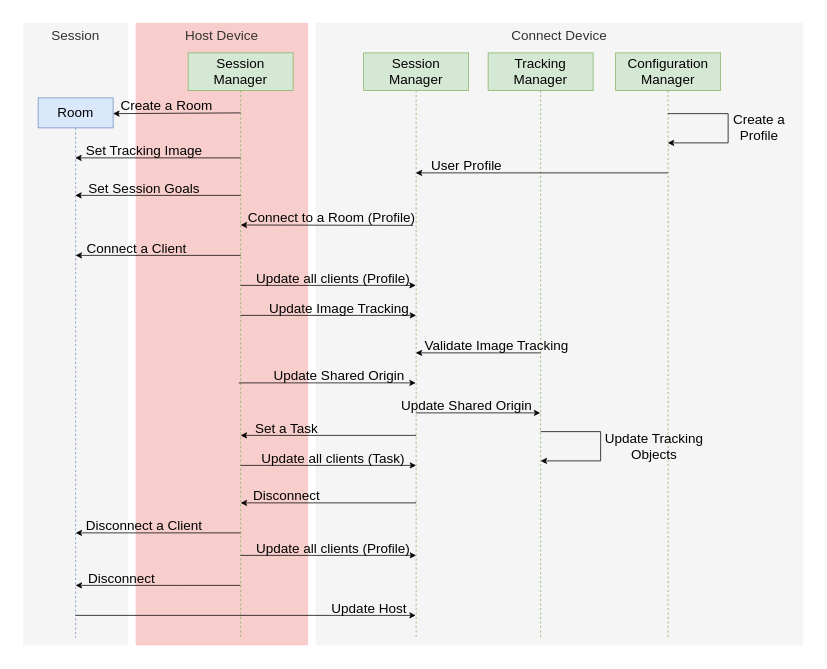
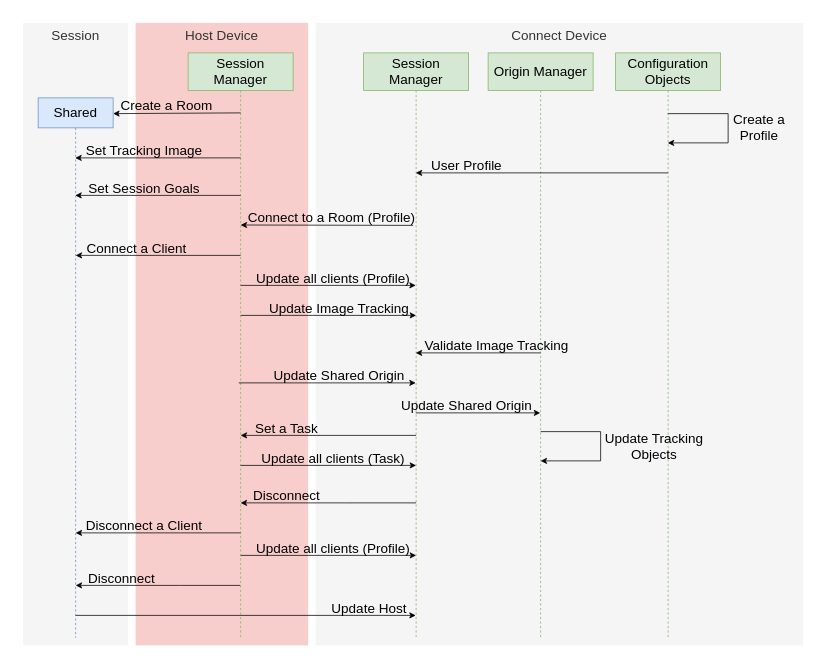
  <mxCell id="0" />
  <mxCell id="1" parent="0" />
  <mxCell id="2" value="" style="rounded=0;whiteSpace=wrap;html=1;strokeColor=none;" vertex="1" parent="1"><mxGeometry x="20" y="20" width="1060" height="850" as="geometry" /></mxCell>
  <mxCell id="3" value="Connect Device" style="rounded=0;whiteSpace=wrap;html=1;verticalAlign=top;fontSize=18;fillColor=#f5f5f5;fontColor=#333333;strokeColor=none;" vertex="1" parent="1"><mxGeometry x="420" y="30" width="650" height="830" as="geometry" /></mxCell>
  <mxCell id="4" value="Host Device" style="rounded=0;whiteSpace=wrap;html=1;verticalAlign=top;fontSize=18;fillColor=#f8cecc;fontColor=#333333;strokeColor=none;" vertex="1" parent="1"><mxGeometry x="180" y="30" width="230" height="830" as="geometry" /></mxCell>
  <mxCell id="5" value="Session" style="rounded=0;whiteSpace=wrap;html=1;verticalAlign=top;fontSize=18;fillColor=#f5f5f5;fontColor=#333333;strokeColor=none;" vertex="1" parent="1"><mxGeometry x="30" y="30" width="140" height="830" as="geometry" /></mxCell>
  <mxCell id="6" value="Session Manager" style="shape=umlLifeline;perimeter=lifelinePerimeter;whiteSpace=wrap;html=1;container=1;dropTarget=0;collapsible=0;recursiveResize=0;outlineConnect=0;portConstraint=eastwest;newEdgeStyle={&quot;curved&quot;:0,&quot;rounded&quot;:0};fontSize=18;size=50;fillColor=#d5e8d4;strokeColor=#82b366;" parent="1" vertex="1"><mxGeometry x="250" y="70" width="140" height="780" as="geometry" /></mxCell>
- <mxCell id="7" value="Room" style="shape=umlLifeline;perimeter=lifelinePerimeter;whiteSpace=wrap;html=1;container=1;dropTarget=0;collapsible=0;recursiveResize=0;outlineConnect=0;portConstraint=eastwest;newEdgeStyle={&quot;curved&quot;:0,&quot;rounded&quot;:0};fontSize=18;fillColor=#dae8fc;strokeColor=#6c8ebf;" parent="1" vertex="1"><mxGeometry x="50" y="130" width="100" height="720" as="geometry" /></mxCell>
+ <mxCell id="7" value="Shared" style="shape=umlLifeline;perimeter=lifelinePerimeter;whiteSpace=wrap;html=1;container=1;dropTarget=0;collapsible=0;recursiveResize=0;outlineConnect=0;portConstraint=eastwest;newEdgeStyle={&quot;curved&quot;:0,&quot;rounded&quot;:0};fontSize=18;fillColor=#dae8fc;strokeColor=#6c8ebf;" parent="1" vertex="1"><mxGeometry x="50" y="130" width="100" height="720" as="geometry" /></mxCell>
  <mxCell id="8" value="" style="endArrow=classic;html=1;rounded=0;snapToPoint=0;" parent="1" edge="1"><mxGeometry relative="1" as="geometry"><mxPoint x="320" y="150" as="sourcePoint" /><mxPoint x="150" y="151" as="targetPoint" /></mxGeometry></mxCell>
  <mxCell id="9" value="Create a Room" style="edgeLabel;resizable=0;html=1;;align=center;verticalAlign=middle;fontSize=18;labelBackgroundColor=none;" parent="8" connectable="0" vertex="1"><mxGeometry relative="1" as="geometry"><mxPoint x="-15" y="-10" as="offset" /></mxGeometry></mxCell>
  <mxCell id="10" value="" style="endArrow=classic;html=1;rounded=0;snapToPoint=0;" parent="1" target="7" edge="1"><mxGeometry relative="1" as="geometry"><mxPoint x="320" y="210" as="sourcePoint" /><mxPoint x="649" y="211" as="targetPoint" /></mxGeometry></mxCell>
  <mxCell id="11" value="Set Tracking Image" style="edgeLabel;resizable=0;html=1;;align=center;verticalAlign=middle;fontSize=18;labelBackgroundColor=none;" parent="10" connectable="0" vertex="1"><mxGeometry relative="1" as="geometry"><mxPoint x="-20" y="-10" as="offset" /></mxGeometry></mxCell>
  <mxCell id="12" value="" style="endArrow=classic;html=1;rounded=0;snapToPoint=0;" parent="1" target="7" edge="1"><mxGeometry relative="1" as="geometry"><mxPoint x="320" y="260" as="sourcePoint" /><mxPoint x="700" y="260" as="targetPoint" /></mxGeometry></mxCell>
  <mxCell id="13" value="Set Session Goals" style="edgeLabel;resizable=0;html=1;;align=center;verticalAlign=middle;fontSize=18;labelBackgroundColor=none;" parent="12" connectable="0" vertex="1"><mxGeometry relative="1" as="geometry"><mxPoint x="-20" y="-10" as="offset" /></mxGeometry></mxCell>
  <mxCell id="14" value="Session Manager" style="shape=umlLifeline;perimeter=lifelinePerimeter;whiteSpace=wrap;html=1;container=1;dropTarget=0;collapsible=0;recursiveResize=0;outlineConnect=0;portConstraint=eastwest;newEdgeStyle={&quot;curved&quot;:0,&quot;rounded&quot;:0};fontSize=18;size=50;fillColor=#d5e8d4;strokeColor=#82b366;" parent="1" vertex="1"><mxGeometry x="484" y="70" width="140" height="780" as="geometry" /></mxCell>
- <mxCell id="15" value="Tracking Manager" style="shape=umlLifeline;perimeter=lifelinePerimeter;whiteSpace=wrap;html=1;container=1;dropTarget=0;collapsible=0;recursiveResize=0;outlineConnect=0;portConstraint=eastwest;newEdgeStyle={&quot;curved&quot;:0,&quot;rounded&quot;:0};fontSize=18;size=50;fillColor=#d5e8d4;strokeColor=#82b366;" parent="1" vertex="1"><mxGeometry x="650" y="70" width="140" height="780" as="geometry" /></mxCell>
- <mxCell id="16" value="Configuration&lt;div&gt;Manager&lt;/div&gt;" style="shape=umlLifeline;perimeter=lifelinePerimeter;whiteSpace=wrap;html=1;container=1;dropTarget=0;collapsible=0;recursiveResize=0;outlineConnect=0;portConstraint=eastwest;newEdgeStyle={&quot;curved&quot;:0,&quot;rounded&quot;:0};fontSize=18;size=50;fillColor=#d5e8d4;strokeColor=#82b366;" parent="1" vertex="1"><mxGeometry x="820" y="70" width="140" height="780" as="geometry" /></mxCell>
+ <mxCell id="15" value="Origin Manager" style="shape=umlLifeline;perimeter=lifelinePerimeter;whiteSpace=wrap;html=1;container=1;dropTarget=0;collapsible=0;recursiveResize=0;outlineConnect=0;portConstraint=eastwest;newEdgeStyle={&quot;curved&quot;:0,&quot;rounded&quot;:0};fontSize=18;size=50;fillColor=#d5e8d4;strokeColor=#82b366;" parent="1" vertex="1"><mxGeometry x="650" y="70" width="140" height="780" as="geometry" /></mxCell>
+ <mxCell id="16" value="Configuration&lt;div&gt;Objects&lt;/div&gt;" style="shape=umlLifeline;perimeter=lifelinePerimeter;whiteSpace=wrap;html=1;container=1;dropTarget=0;collapsible=0;recursiveResize=0;outlineConnect=0;portConstraint=eastwest;newEdgeStyle={&quot;curved&quot;:0,&quot;rounded&quot;:0};fontSize=18;size=50;fillColor=#d5e8d4;strokeColor=#82b366;" parent="1" vertex="1"><mxGeometry x="820" y="70" width="140" height="780" as="geometry" /></mxCell>
  <mxCell id="17" value="" style="endArrow=classic;html=1;rounded=0;snapToPoint=0;edgeStyle=orthogonalEdgeStyle;" parent="1" target="16" edge="1" source="16"><mxGeometry relative="1" as="geometry"><mxPoint x="900" y="151" as="sourcePoint" /><mxPoint x="1070" y="150" as="targetPoint" /><Array as="points"><mxPoint x="970" y="151" /><mxPoint x="970" y="190" /></Array></mxGeometry></mxCell>
  <mxCell id="18" value="Create a&lt;div&gt;Profile&lt;/div&gt;" style="edgeLabel;resizable=0;html=1;;align=center;verticalAlign=middle;fontSize=18;labelBackgroundColor=none;" parent="17" connectable="0" vertex="1"><mxGeometry relative="1" as="geometry"><mxPoint x="40" y="-1" as="offset" /></mxGeometry></mxCell>
  <mxCell id="19" value="" style="endArrow=classic;html=1;rounded=0;snapToPoint=0;" parent="1" target="14" edge="1"><mxGeometry relative="1" as="geometry"><mxPoint x="890" y="230" as="sourcePoint" /><mxPoint x="680" y="230" as="targetPoint" /></mxGeometry></mxCell>
  <mxCell id="20" value="User Profile" style="edgeLabel;resizable=0;html=1;;align=center;verticalAlign=middle;fontSize=18;labelBackgroundColor=none;" parent="19" connectable="0" vertex="1"><mxGeometry relative="1" as="geometry"><mxPoint x="-102" y="-10" as="offset" /></mxGeometry></mxCell>
  <mxCell id="21" value="" style="endArrow=classic;html=1;rounded=0;snapToPoint=0;" parent="1" edge="1"><mxGeometry relative="1" as="geometry"><mxPoint x="550" y="300" as="sourcePoint" /><mxPoint x="320" y="299.5" as="targetPoint" /></mxGeometry></mxCell>
  <mxCell id="22" value="Connect to a Room (Profile)" style="edgeLabel;resizable=0;html=1;;align=center;verticalAlign=middle;fontSize=18;labelBackgroundColor=none;" parent="21" connectable="0" vertex="1"><mxGeometry relative="1" as="geometry"><mxPoint x="5" y="-10" as="offset" /></mxGeometry></mxCell>
  <mxCell id="23" value="" style="endArrow=classic;html=1;rounded=0;snapToPoint=0;" parent="1" edge="1"><mxGeometry relative="1" as="geometry"><mxPoint x="320" y="340" as="sourcePoint" /><mxPoint x="100" y="340" as="targetPoint" /></mxGeometry></mxCell>
  <mxCell id="24" value="Connect a Client" style="edgeLabel;resizable=0;html=1;;align=center;verticalAlign=middle;fontSize=18;labelBackgroundColor=none;" parent="23" connectable="0" vertex="1"><mxGeometry relative="1" as="geometry"><mxPoint x="-30" y="-10" as="offset" /></mxGeometry></mxCell>
  <mxCell id="25" value="" style="endArrow=classic;html=1;rounded=0;snapToPoint=0;" parent="1" target="14" edge="1"><mxGeometry relative="1" as="geometry"><mxPoint x="320" y="380" as="sourcePoint" /><mxPoint x="540" y="380" as="targetPoint" /></mxGeometry></mxCell>
  <mxCell id="26" value="Update all clients (Profile)" style="edgeLabel;resizable=0;html=1;;align=center;verticalAlign=middle;fontSize=18;labelBackgroundColor=none;" parent="25" connectable="0" vertex="1"><mxGeometry relative="1" as="geometry"><mxPoint x="5" y="-10" as="offset" /></mxGeometry></mxCell>
  <mxCell id="27" value="" style="endArrow=classic;html=1;rounded=0;snapToPoint=0;" parent="1" edge="1"><mxGeometry relative="1" as="geometry"><mxPoint x="720" y="470" as="sourcePoint" /><mxPoint x="553.5" y="470" as="targetPoint" /></mxGeometry></mxCell>
  <mxCell id="28" value="Validate Image Tracking" style="edgeLabel;resizable=0;html=1;;align=center;verticalAlign=middle;fontSize=18;labelBackgroundColor=none;" parent="27" connectable="0" vertex="1"><mxGeometry relative="1" as="geometry"><mxPoint x="23" y="-10" as="offset" /></mxGeometry></mxCell>
  <mxCell id="29" value="" style="endArrow=classic;html=1;rounded=0;snapToPoint=0;" parent="1" edge="1" target="14"><mxGeometry relative="1" as="geometry"><mxPoint x="317.5" y="510" as="sourcePoint" /><mxPoint x="484" y="510" as="targetPoint" /></mxGeometry></mxCell>
  <mxCell id="30" value="Update Shared Origin" style="edgeLabel;resizable=0;html=1;;align=center;verticalAlign=middle;fontSize=18;labelBackgroundColor=none;" parent="29" connectable="0" vertex="1"><mxGeometry relative="1" as="geometry"><mxPoint x="15" y="-10" as="offset" /></mxGeometry></mxCell>
  <mxCell id="31" value="" style="endArrow=classic;html=1;rounded=0;snapToPoint=0;" parent="1" edge="1"><mxGeometry relative="1" as="geometry"><mxPoint x="554" y="580" as="sourcePoint" /><mxPoint x="320" y="580" as="targetPoint" /><Array as="points"><mxPoint x="460.5" y="580" /></Array></mxGeometry></mxCell>
  <mxCell id="32" value="Set a Task" style="edgeLabel;resizable=0;html=1;;align=center;verticalAlign=middle;fontSize=18;labelBackgroundColor=none;" parent="31" connectable="0" vertex="1"><mxGeometry relative="1" as="geometry"><mxPoint x="-57" y="-10" as="offset" /></mxGeometry></mxCell>
  <mxCell id="33" value="" style="endArrow=classic;html=1;rounded=0;snapToPoint=0;" parent="1" edge="1"><mxGeometry relative="1" as="geometry"><mxPoint x="320" y="620" as="sourcePoint" /><mxPoint x="554" y="620" as="targetPoint" /></mxGeometry></mxCell>
  <mxCell id="34" value="Update all clients (Task)" style="edgeLabel;resizable=0;html=1;;align=center;verticalAlign=middle;fontSize=18;labelBackgroundColor=none;" parent="33" connectable="0" vertex="1"><mxGeometry relative="1" as="geometry"><mxPoint x="5" y="-10" as="offset" /></mxGeometry></mxCell>
  <mxCell id="35" value="" style="endArrow=classic;html=1;rounded=0;snapToPoint=0;" parent="1" edge="1"><mxGeometry relative="1" as="geometry"><mxPoint x="554" y="670" as="sourcePoint" /><mxPoint x="320" y="670" as="targetPoint" /><Array as="points"><mxPoint x="460" y="670" /></Array></mxGeometry></mxCell>
  <mxCell id="36" value="Disconnect" style="edgeLabel;resizable=0;html=1;;align=center;verticalAlign=middle;fontSize=18;labelBackgroundColor=none;" parent="35" connectable="0" vertex="1"><mxGeometry relative="1" as="geometry"><mxPoint x="-57" y="-10" as="offset" /></mxGeometry></mxCell>
  <mxCell id="37" value="" style="endArrow=classic;html=1;rounded=0;snapToPoint=0;" parent="1" edge="1"><mxGeometry relative="1" as="geometry"><mxPoint x="320" y="710" as="sourcePoint" /><mxPoint x="100" y="710" as="targetPoint" /><Array as="points"><mxPoint x="240" y="710" /></Array></mxGeometry></mxCell>
  <mxCell id="38" value="Disconnect a Client" style="edgeLabel;resizable=0;html=1;;align=center;verticalAlign=middle;fontSize=18;labelBackgroundColor=none;" parent="37" connectable="0" vertex="1"><mxGeometry relative="1" as="geometry"><mxPoint x="-20" y="-10" as="offset" /></mxGeometry></mxCell>
  <mxCell id="39" value="" style="endArrow=classic;html=1;rounded=0;snapToPoint=0;" parent="1" edge="1"><mxGeometry relative="1" as="geometry"><mxPoint x="320" y="740" as="sourcePoint" /><mxPoint x="554" y="740" as="targetPoint" /></mxGeometry></mxCell>
  <mxCell id="40" value="Update all clients (Profile)" style="edgeLabel;resizable=0;html=1;;align=center;verticalAlign=middle;fontSize=18;labelBackgroundColor=none;" parent="39" connectable="0" vertex="1"><mxGeometry relative="1" as="geometry"><mxPoint x="5" y="-10" as="offset" /></mxGeometry></mxCell>
  <mxCell id="41" value="" style="endArrow=classic;html=1;rounded=0;snapToPoint=0;" parent="1" edge="1"><mxGeometry relative="1" as="geometry"><mxPoint x="319.5" y="780" as="sourcePoint" /><mxPoint x="100" y="780" as="targetPoint" /><Array as="points"><mxPoint x="240" y="780" /></Array></mxGeometry></mxCell>
  <mxCell id="42" value="Disconnect" style="edgeLabel;resizable=0;html=1;;align=center;verticalAlign=middle;fontSize=18;labelBackgroundColor=none;" parent="41" connectable="0" vertex="1"><mxGeometry relative="1" as="geometry"><mxPoint x="-49" y="-10" as="offset" /></mxGeometry></mxCell>
  <mxCell id="43" value="" style="endArrow=classic;html=1;rounded=0;snapToPoint=0;" parent="1" edge="1"><mxGeometry relative="1" as="geometry"><mxPoint x="100" y="820" as="sourcePoint" /><mxPoint x="553.5" y="820" as="targetPoint" /></mxGeometry></mxCell>
  <mxCell id="44" value="Update Host" style="edgeLabel;resizable=0;html=1;;align=center;verticalAlign=middle;fontSize=18;labelBackgroundColor=none;" parent="43" connectable="0" vertex="1"><mxGeometry relative="1" as="geometry"><mxPoint x="163" y="-10" as="offset" /></mxGeometry></mxCell>
  <mxCell id="45" value="" style="endArrow=classic;html=1;rounded=0;snapToPoint=0;" edge="1" parent="1"><mxGeometry relative="1" as="geometry"><mxPoint x="320" y="420" as="sourcePoint" /><mxPoint x="554" y="420" as="targetPoint" /></mxGeometry></mxCell>
  <mxCell id="46" value="Update Image Tracking" style="edgeLabel;resizable=0;html=1;;align=center;verticalAlign=middle;fontSize=18;labelBackgroundColor=none;" connectable="0" vertex="1" parent="45"><mxGeometry relative="1" as="geometry"><mxPoint x="13" y="-10" as="offset" /></mxGeometry></mxCell>
  <mxCell id="47" value="" style="endArrow=classic;html=1;rounded=0;snapToPoint=0;" edge="1" parent="1"><mxGeometry relative="1" as="geometry"><mxPoint x="553.5" y="550" as="sourcePoint" /><mxPoint x="719.5" y="550" as="targetPoint" /></mxGeometry></mxCell>
  <mxCell id="48" value="Update Shared Origin" style="edgeLabel;resizable=0;html=1;;align=center;verticalAlign=middle;fontSize=18;labelBackgroundColor=none;" connectable="0" vertex="1" parent="47"><mxGeometry relative="1" as="geometry"><mxPoint x="-16" y="-10" as="offset" /></mxGeometry></mxCell>
  <mxCell id="49" value="" style="endArrow=classic;html=1;rounded=0;snapToPoint=0;edgeStyle=orthogonalEdgeStyle;" edge="1" parent="1"><mxGeometry relative="1" as="geometry"><mxPoint x="720" y="575" as="sourcePoint" /><mxPoint x="720" y="614" as="targetPoint" /><Array as="points"><mxPoint x="800" y="575" /><mxPoint x="800" y="614" /></Array></mxGeometry></mxCell>
  <mxCell id="50" value="Update Tracking&lt;div&gt;Objects&lt;/div&gt;" style="edgeLabel;resizable=0;html=1;;align=center;verticalAlign=middle;fontSize=18;labelBackgroundColor=none;" connectable="0" vertex="1" parent="49"><mxGeometry relative="1" as="geometry"><mxPoint x="70" y="-1" as="offset" /></mxGeometry></mxCell>
